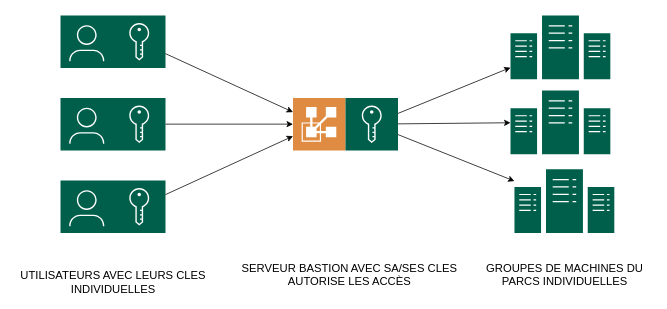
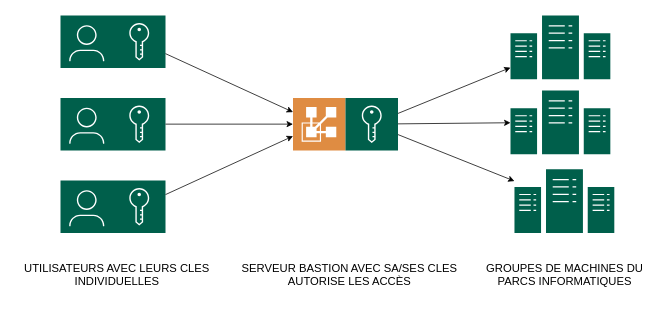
  <mxCell id="0" />
  <mxCell id="1" parent="0" />
  <mxCell id="2" value="" style="sketch=0;pointerEvents=1;shadow=0;dashed=0;html=1;strokeColor=none;fillColor=#005F4B;labelPosition=center;verticalLabelPosition=bottom;verticalAlign=top;align=center;outlineConnect=0;shape=mxgraph.veeam2.key;" parent="1" vertex="1"><mxGeometry x="150" y="20" width="70" height="70" as="geometry" /></mxCell>
  <mxCell id="3" value="" style="sketch=0;pointerEvents=1;shadow=0;dashed=0;html=1;strokeColor=none;fillColor=#005F4B;labelPosition=center;verticalLabelPosition=bottom;verticalAlign=top;align=center;outlineConnect=0;shape=mxgraph.veeam2.user;" parent="1" vertex="1"><mxGeometry x="80" y="20" width="70" height="70" as="geometry" /></mxCell>
  <mxCell id="4" value="" style="sketch=0;pointerEvents=1;shadow=0;dashed=0;html=1;strokeColor=none;fillColor=#005F4B;labelPosition=center;verticalLabelPosition=bottom;verticalAlign=top;align=center;outlineConnect=0;shape=mxgraph.veeam2.key;" parent="1" vertex="1"><mxGeometry x="150" y="130" width="70" height="70" as="geometry" /></mxCell>
  <mxCell id="5" value="" style="sketch=0;pointerEvents=1;shadow=0;dashed=0;html=1;strokeColor=none;fillColor=#005F4B;labelPosition=center;verticalLabelPosition=bottom;verticalAlign=top;align=center;outlineConnect=0;shape=mxgraph.veeam2.user;" parent="1" vertex="1"><mxGeometry x="80" y="130" width="70" height="70" as="geometry" /></mxCell>
  <mxCell id="6" value="" style="sketch=0;pointerEvents=1;shadow=0;dashed=0;html=1;strokeColor=none;fillColor=#005F4B;labelPosition=center;verticalLabelPosition=bottom;verticalAlign=top;align=center;outlineConnect=0;shape=mxgraph.veeam2.key;" parent="1" vertex="1"><mxGeometry x="150" y="240" width="70" height="70" as="geometry" /></mxCell>
  <mxCell id="7" value="" style="sketch=0;pointerEvents=1;shadow=0;dashed=0;html=1;strokeColor=none;fillColor=#005F4B;labelPosition=center;verticalLabelPosition=bottom;verticalAlign=top;align=center;outlineConnect=0;shape=mxgraph.veeam2.user;" parent="1" vertex="1"><mxGeometry x="80" y="240" width="70" height="70" as="geometry" /></mxCell>
  <mxCell id="8" value="" style="sketch=0;pointerEvents=1;shadow=0;dashed=0;html=1;strokeColor=none;fillColor=#005F4B;labelPosition=center;verticalLabelPosition=bottom;verticalAlign=top;align=center;outlineConnect=0;shape=mxgraph.veeam2.datacenter;" parent="1" vertex="1"><mxGeometry x="680" y="120" width="133.11" height="85" as="geometry" /></mxCell>
  <mxCell id="9" value="" style="sketch=0;pointerEvents=1;shadow=0;dashed=0;html=1;strokeColor=none;fillColor=#005F4B;labelPosition=center;verticalLabelPosition=bottom;verticalAlign=top;align=center;outlineConnect=0;shape=mxgraph.veeam2.datacenter;" parent="1" vertex="1"><mxGeometry x="685.3" y="225" width="133.11" height="85" as="geometry" /></mxCell>
  <mxCell id="10" value="" style="sketch=0;pointerEvents=1;shadow=0;dashed=0;html=1;strokeColor=none;fillColor=#DF8C42;labelPosition=center;verticalLabelPosition=bottom;verticalAlign=top;align=center;outlineConnect=0;shape=mxgraph.veeam2.vmware_vcloud_director;" parent="1" vertex="1"><mxGeometry x="390" y="130" width="70" height="70" as="geometry" /></mxCell>
  <mxCell id="11" value="" style="edgeStyle=none;orthogonalLoop=1;jettySize=auto;html=1;rounded=0;" parent="1" source="2" target="10" edge="1"><mxGeometry width="100" relative="1" as="geometry"><mxPoint x="170" y="115" as="sourcePoint" /><mxPoint x="270" y="115" as="targetPoint" /><Array as="points" /></mxGeometry></mxCell>
  <mxCell id="12" value="" style="edgeStyle=none;orthogonalLoop=1;jettySize=auto;html=1;rounded=0;" parent="1" source="4" target="10" edge="1"><mxGeometry width="100" relative="1" as="geometry"><mxPoint x="230" y="81" as="sourcePoint" /><mxPoint x="400" y="159" as="targetPoint" /><Array as="points" /></mxGeometry></mxCell>
  <mxCell id="13" value="" style="edgeStyle=none;orthogonalLoop=1;jettySize=auto;html=1;rounded=0;" parent="1" source="6" target="10" edge="1"><mxGeometry width="100" relative="1" as="geometry"><mxPoint x="230" y="175" as="sourcePoint" /><mxPoint x="400" y="175" as="targetPoint" /><Array as="points" /></mxGeometry></mxCell>
  <mxCell id="14" value="" style="sketch=0;pointerEvents=1;shadow=0;dashed=0;html=1;strokeColor=none;fillColor=#005F4B;labelPosition=center;verticalLabelPosition=bottom;verticalAlign=top;align=center;outlineConnect=0;shape=mxgraph.veeam2.datacenter;" parent="1" vertex="1"><mxGeometry x="680" y="20" width="133.11" height="85" as="geometry" /></mxCell>
  <mxCell id="15" value="" style="sketch=0;pointerEvents=1;shadow=0;dashed=0;html=1;strokeColor=none;fillColor=#005F4B;labelPosition=center;verticalLabelPosition=bottom;verticalAlign=top;align=center;outlineConnect=0;shape=mxgraph.veeam2.key;" parent="1" vertex="1"><mxGeometry x="460" y="130" width="70" height="70" as="geometry" /></mxCell>
  <mxCell id="16" value="" style="edgeStyle=none;orthogonalLoop=1;jettySize=auto;html=1;rounded=0;" parent="1" source="15" target="14" edge="1"><mxGeometry width="100" relative="1" as="geometry"><mxPoint x="230" y="175" as="sourcePoint" /><mxPoint x="400" y="175" as="targetPoint" /><Array as="points" /></mxGeometry></mxCell>
  <mxCell id="17" value="" style="edgeStyle=none;orthogonalLoop=1;jettySize=auto;html=1;rounded=0;" parent="1" source="15" target="8" edge="1"><mxGeometry width="100" relative="1" as="geometry"><mxPoint x="540" y="161" as="sourcePoint" /><mxPoint x="690" y="100" as="targetPoint" /><Array as="points" /></mxGeometry></mxCell>
  <mxCell id="18" value="" style="edgeStyle=none;orthogonalLoop=1;jettySize=auto;html=1;rounded=0;" parent="1" source="15" target="9" edge="1"><mxGeometry width="100" relative="1" as="geometry"><mxPoint x="540" y="175" as="sourcePoint" /><mxPoint x="690" y="173" as="targetPoint" /><Array as="points" /></mxGeometry></mxCell>
- <mxCell id="19" value="&lt;font style=&quot;font-size: 15px;&quot;&gt;UTILISATEURS AVEC LEURS CLES&lt;br&gt;INDIVIDUELLES&lt;br&gt;&lt;/font&gt;" style="text;html=1;align=center;verticalAlign=middle;resizable=0;points=[];autosize=1;strokeColor=none;fillColor=none;" parent="1" vertex="1"><mxGeometry x="15" y="350" width="270" height="50" as="geometry" /></mxCell>
+ <mxCell id="19" value="&lt;font style=&quot;font-size: 15px;&quot;&gt;UTILISATEURS AVEC LEURS CLES&lt;br&gt;INDIVIDUELLES&lt;br&gt;&lt;/font&gt;" style="text;html=1;align=center;verticalAlign=middle;resizable=0;points=[];autosize=1;strokeColor=none;fillColor=none;" parent="1" vertex="1"><mxGeometry x="20" y="340" width="270" height="50" as="geometry" /></mxCell>
  <mxCell id="20" value="&lt;font style=&quot;font-size: 15px;&quot;&gt;SERVEUR BASTION AVEC SA/SES CLES&lt;br&gt;AUTORISE LES ACCÈS&lt;br&gt;&lt;/font&gt;" style="text;html=1;align=center;verticalAlign=middle;resizable=0;points=[];autosize=1;strokeColor=none;fillColor=none;" parent="1" vertex="1"><mxGeometry x="310" y="340" width="310" height="50" as="geometry" /></mxCell>
- <mxCell id="21" value="&lt;font style=&quot;font-size: 15px;&quot;&gt;GROUPES DE MACHINES DU&lt;br&gt;PARCS INDIVIDUELLES&lt;/font&gt;" style="text;html=1;align=center;verticalAlign=middle;resizable=0;points=[];autosize=1;strokeColor=none;fillColor=none;" parent="1" vertex="1"><mxGeometry x="636.85" y="340" width="230" height="50" as="geometry" /></mxCell>
+ <mxCell id="21" value="&lt;font style=&quot;font-size: 15px;&quot;&gt;GROUPES DE MACHINES DU&lt;br&gt;PARCS INFORMATIQUES&lt;/font&gt;" style="text;html=1;align=center;verticalAlign=middle;resizable=0;points=[];autosize=1;strokeColor=none;fillColor=none;" parent="1" vertex="1"><mxGeometry x="636.85" y="340" width="230" height="50" as="geometry" /></mxCell>
